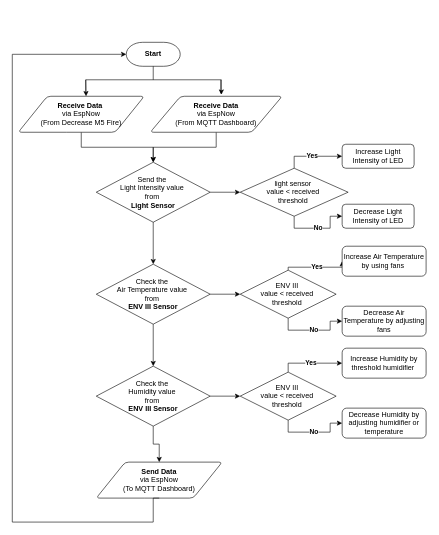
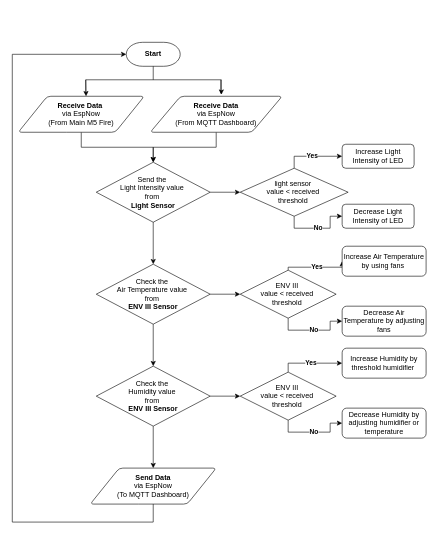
  <mxCell id="0" />
  <mxCell id="1" parent="0" />
  <mxCell id="2" value="Increase Light Intensity of LED" style="rounded=1;whiteSpace=wrap;html=1;fontSize=12;glass=0;strokeWidth=1;shadow=0;" parent="1" vertex="1"><mxGeometry x="570" y="240" width="120" height="40" as="geometry" /></mxCell>
  <mxCell id="3" value="&lt;b&gt;Start&lt;/b&gt;" style="strokeWidth=1;html=1;shape=mxgraph.flowchart.terminator;whiteSpace=wrap;" parent="1" vertex="1"><mxGeometry x="210" y="70" width="90" height="40" as="geometry" /></mxCell>
  <mxCell id="4" style="edgeStyle=orthogonalEdgeStyle;rounded=0;orthogonalLoop=1;jettySize=auto;html=1;exitX=0.5;exitY=1;exitDx=0;exitDy=0;" parent="1" source="5" target="11" edge="1"><mxGeometry relative="1" as="geometry" /></mxCell>
- <mxCell id="5" value="&lt;b&gt;Receive Data&amp;nbsp;&lt;/b&gt;&lt;div&gt;via EspNow&lt;div&gt;(From Decrease M5 Fire)&lt;/div&gt;&lt;/div&gt;" style="shape=parallelogram;html=1;strokeWidth=1;perimeter=parallelogramPerimeter;whiteSpace=wrap;rounded=1;arcSize=12;size=0.23;" parent="1" vertex="1"><mxGeometry x="30" y="160" width="210" height="60" as="geometry" /></mxCell>
+ <mxCell id="5" value="&lt;b&gt;Receive Data&amp;nbsp;&lt;/b&gt;&lt;div&gt;via EspNow&lt;div&gt;(From Main M5 Fire)&lt;/div&gt;&lt;/div&gt;" style="shape=parallelogram;html=1;strokeWidth=1;perimeter=parallelogramPerimeter;whiteSpace=wrap;rounded=1;arcSize=12;size=0.23;" parent="1" vertex="1"><mxGeometry x="30" y="160" width="210" height="60" as="geometry" /></mxCell>
  <mxCell id="6" style="edgeStyle=orthogonalEdgeStyle;rounded=0;orthogonalLoop=1;jettySize=auto;html=1;exitX=0.5;exitY=1;exitDx=0;exitDy=0;" parent="1" source="7" target="11" edge="1"><mxGeometry relative="1" as="geometry" /></mxCell>
  <mxCell id="7" value="&lt;b&gt;Receive Data&lt;/b&gt;&lt;div&gt;via EspNow&lt;b&gt;&lt;br&gt;&lt;/b&gt;&lt;div&gt;(From MQTT Dashboard)&lt;/div&gt;&lt;/div&gt;" style="shape=parallelogram;html=1;strokeWidth=1;perimeter=parallelogramPerimeter;whiteSpace=wrap;rounded=1;arcSize=12;size=0.23;" parent="1" vertex="1"><mxGeometry x="250" y="160" width="220" height="60" as="geometry" /></mxCell>
  <mxCell id="8" value="" style="strokeWidth=1;html=1;shape=mxgraph.flowchart.annotation_2;align=left;labelPosition=right;pointerEvents=1;rotation=90;" parent="1" vertex="1"><mxGeometry x="232.5" y="20" width="45" height="225" as="geometry" /></mxCell>
  <mxCell id="9" style="edgeStyle=orthogonalEdgeStyle;rounded=0;orthogonalLoop=1;jettySize=auto;html=1;exitX=0.5;exitY=1;exitDx=0;exitDy=0;exitPerimeter=0;entryX=0.538;entryY=0;entryDx=0;entryDy=0;entryPerimeter=0;" parent="1" source="8" target="5" edge="1"><mxGeometry relative="1" as="geometry" /></mxCell>
  <mxCell id="10" style="edgeStyle=orthogonalEdgeStyle;rounded=0;orthogonalLoop=1;jettySize=auto;html=1;exitX=0.5;exitY=0;exitDx=0;exitDy=0;exitPerimeter=0;entryX=0.539;entryY=-0.044;entryDx=0;entryDy=0;entryPerimeter=0;" parent="1" source="8" target="7" edge="1"><mxGeometry relative="1" as="geometry"><Array as="points"><mxPoint x="369" y="133" /></Array></mxGeometry></mxCell>
  <mxCell id="11" value="Send the&amp;nbsp;&lt;div&gt;Light Intensity value&amp;nbsp;&lt;div&gt;from&amp;nbsp;&lt;/div&gt;&lt;/div&gt;&lt;div&gt;&lt;b&gt;Light Sensor&lt;/b&gt;&lt;/div&gt;" style="strokeWidth=1;html=1;shape=mxgraph.flowchart.decision;whiteSpace=wrap;" parent="1" vertex="1"><mxGeometry x="160" y="270" width="190" height="100" as="geometry" /></mxCell>
  <mxCell id="12" value="&lt;b&gt;Yes&lt;/b&gt;" style="edgeStyle=orthogonalEdgeStyle;rounded=0;orthogonalLoop=1;jettySize=auto;html=1;exitX=0.5;exitY=0;exitDx=0;exitDy=0;exitPerimeter=0;entryX=0;entryY=0.5;entryDx=0;entryDy=0;" parent="1" source="14" target="2" edge="1"><mxGeometry relative="1" as="geometry" /></mxCell>
  <mxCell id="13" value="&lt;b&gt;No&lt;/b&gt;" style="edgeStyle=orthogonalEdgeStyle;rounded=0;orthogonalLoop=1;jettySize=auto;html=1;exitX=0.5;exitY=1;exitDx=0;exitDy=0;exitPerimeter=0;entryX=0;entryY=0.5;entryDx=0;entryDy=0;" parent="1" source="14" target="15" edge="1"><mxGeometry relative="1" as="geometry"><Array as="points"><mxPoint x="490" y="380" /><mxPoint x="550" y="380" /><mxPoint x="550" y="360" /></Array></mxGeometry></mxCell>
  <mxCell id="14" value="&lt;div&gt;&lt;span style=&quot;background-color: transparent; color: light-dark(rgb(0, 0, 0), rgb(255, 255, 255));&quot;&gt;light sensor&amp;nbsp;&lt;/span&gt;&lt;/div&gt;&lt;div&gt;value &amp;lt;&amp;nbsp;&lt;span style=&quot;background-color: transparent; color: light-dark(rgb(0, 0, 0), rgb(255, 255, 255));&quot;&gt;received&amp;nbsp;&lt;/span&gt;&lt;/div&gt;&lt;div&gt;&lt;span style=&quot;background-color: transparent; color: light-dark(rgb(0, 0, 0), rgb(255, 255, 255));&quot;&gt;threshold&amp;nbsp;&lt;/span&gt;&lt;/div&gt;" style="strokeWidth=1;html=1;shape=mxgraph.flowchart.decision;whiteSpace=wrap;" parent="1" vertex="1"><mxGeometry x="400" y="280" width="180" height="80" as="geometry" /></mxCell>
  <mxCell id="15" value="Decrease Light Intensity of LED" style="rounded=1;whiteSpace=wrap;html=1;fontSize=12;glass=0;strokeWidth=1;shadow=0;" parent="1" vertex="1"><mxGeometry x="570" y="340" width="120" height="40" as="geometry" /></mxCell>
  <mxCell id="16" value="&lt;b&gt;Yes&lt;/b&gt;" style="edgeStyle=orthogonalEdgeStyle;rounded=0;orthogonalLoop=1;jettySize=auto;html=1;exitX=0.5;exitY=0;exitDx=0;exitDy=0;exitPerimeter=0;entryX=0;entryY=0.5;entryDx=0;entryDy=0;" parent="1" source="18" target="19" edge="1"><mxGeometry relative="1" as="geometry"><Array as="points"><mxPoint x="480" y="445" /></Array></mxGeometry></mxCell>
  <mxCell id="17" value="&lt;b&gt;No&lt;/b&gt;" style="edgeStyle=orthogonalEdgeStyle;rounded=0;orthogonalLoop=1;jettySize=auto;html=1;exitX=0.5;exitY=1;exitDx=0;exitDy=0;exitPerimeter=0;entryX=0;entryY=0.5;entryDx=0;entryDy=0;" parent="1" source="18" target="20" edge="1"><mxGeometry relative="1" as="geometry"><Array as="points"><mxPoint x="480" y="550" /><mxPoint x="550" y="550" /><mxPoint x="550" y="535" /></Array></mxGeometry></mxCell>
  <mxCell id="18" value="&lt;div&gt;&lt;span style=&quot;background-color: transparent; color: light-dark(rgb(0, 0, 0), rgb(255, 255, 255));&quot;&gt;ENV III&amp;nbsp;&lt;/span&gt;&lt;/div&gt;&lt;div&gt;value &amp;lt;&amp;nbsp;&lt;span style=&quot;background-color: transparent; color: light-dark(rgb(0, 0, 0), rgb(255, 255, 255));&quot;&gt;received&amp;nbsp;&lt;/span&gt;&lt;/div&gt;&lt;div&gt;&lt;span style=&quot;background-color: transparent; color: light-dark(rgb(0, 0, 0), rgb(255, 255, 255));&quot;&gt;threshold&amp;nbsp;&lt;/span&gt;&lt;/div&gt;" style="strokeWidth=1;html=1;shape=mxgraph.flowchart.decision;whiteSpace=wrap;" parent="1" vertex="1"><mxGeometry x="400" y="450" width="160" height="80" as="geometry" /></mxCell>
  <mxCell id="19" value="Increase Air Temperature by using fans&amp;nbsp;" style="rounded=1;whiteSpace=wrap;html=1;fontSize=12;glass=0;strokeWidth=1;shadow=0;" parent="1" vertex="1"><mxGeometry x="570" y="410" width="140" height="50" as="geometry" /></mxCell>
  <mxCell id="20" value="Decrease Air Temperature by adjusting fans" style="rounded=1;whiteSpace=wrap;html=1;fontSize=12;glass=0;strokeWidth=1;shadow=0;" parent="1" vertex="1"><mxGeometry x="570" y="510" width="140" height="50" as="geometry" /></mxCell>
  <mxCell id="21" value="" style="edgeStyle=orthogonalEdgeStyle;rounded=0;orthogonalLoop=1;jettySize=auto;html=1;" parent="1" source="23" target="18" edge="1"><mxGeometry relative="1" as="geometry" /></mxCell>
  <mxCell id="22" value="" style="edgeStyle=orthogonalEdgeStyle;rounded=0;orthogonalLoop=1;jettySize=auto;html=1;" parent="1" source="23" target="26" edge="1"><mxGeometry relative="1" as="geometry" /></mxCell>
  <mxCell id="23" value="Check the&amp;nbsp;&lt;div&gt;Air Temperature value&amp;nbsp;&lt;div&gt;from&amp;nbsp;&lt;/div&gt;&lt;/div&gt;&lt;div&gt;&lt;b&gt;ENV III Sensor&lt;/b&gt;&lt;/div&gt;" style="strokeWidth=1;html=1;shape=mxgraph.flowchart.decision;whiteSpace=wrap;" parent="1" vertex="1"><mxGeometry x="160" y="440" width="190" height="100" as="geometry" /></mxCell>
  <mxCell id="24" value="" style="edgeStyle=orthogonalEdgeStyle;rounded=0;orthogonalLoop=1;jettySize=auto;html=1;" parent="1" source="26" target="31" edge="1"><mxGeometry relative="1" as="geometry" /></mxCell>
  <mxCell id="25" value="" style="edgeStyle=orthogonalEdgeStyle;rounded=0;orthogonalLoop=1;jettySize=auto;html=1;" parent="1" source="26" target="34" edge="1"><mxGeometry relative="1" as="geometry" /></mxCell>
  <mxCell id="26" value="Check the&amp;nbsp;&lt;div&gt;Humidity value&amp;nbsp;&lt;div&gt;from&amp;nbsp;&lt;/div&gt;&lt;/div&gt;&lt;div&gt;&lt;b&gt;ENV III Sensor&lt;/b&gt;&lt;/div&gt;" style="strokeWidth=1;html=1;shape=mxgraph.flowchart.decision;whiteSpace=wrap;" parent="1" vertex="1"><mxGeometry x="160" y="610" width="190" height="100" as="geometry" /></mxCell>
  <mxCell id="27" style="edgeStyle=orthogonalEdgeStyle;rounded=0;orthogonalLoop=1;jettySize=auto;html=1;exitX=1;exitY=0.5;exitDx=0;exitDy=0;exitPerimeter=0;entryX=0;entryY=0.5;entryDx=0;entryDy=0;entryPerimeter=0;" parent="1" source="11" target="14" edge="1"><mxGeometry relative="1" as="geometry" /></mxCell>
  <mxCell id="28" style="edgeStyle=orthogonalEdgeStyle;rounded=0;orthogonalLoop=1;jettySize=auto;html=1;exitX=0.5;exitY=1;exitDx=0;exitDy=0;exitPerimeter=0;entryX=0.5;entryY=0;entryDx=0;entryDy=0;entryPerimeter=0;" parent="1" source="11" target="23" edge="1"><mxGeometry relative="1" as="geometry" /></mxCell>
  <mxCell id="29" value="&lt;b&gt;Yes&lt;/b&gt;" style="edgeStyle=orthogonalEdgeStyle;rounded=0;orthogonalLoop=1;jettySize=auto;html=1;exitX=0.5;exitY=0;exitDx=0;exitDy=0;exitPerimeter=0;entryX=0;entryY=0.5;entryDx=0;entryDy=0;" parent="1" source="31" target="32" edge="1"><mxGeometry relative="1" as="geometry"><Array as="points"><mxPoint x="480" y="605" /></Array></mxGeometry></mxCell>
  <mxCell id="30" value="&lt;b&gt;No&lt;/b&gt;" style="edgeStyle=orthogonalEdgeStyle;rounded=0;orthogonalLoop=1;jettySize=auto;html=1;exitX=0.5;exitY=1;exitDx=0;exitDy=0;exitPerimeter=0;entryX=0;entryY=0.5;entryDx=0;entryDy=0;" parent="1" source="31" target="33" edge="1"><mxGeometry relative="1" as="geometry"><Array as="points"><mxPoint x="480" y="720" /><mxPoint x="550" y="720" /><mxPoint x="550" y="705" /></Array></mxGeometry></mxCell>
  <mxCell id="31" value="&lt;div&gt;&lt;span style=&quot;background-color: transparent; color: light-dark(rgb(0, 0, 0), rgb(255, 255, 255));&quot;&gt;ENV III&amp;nbsp;&lt;/span&gt;&lt;/div&gt;&lt;div&gt;value &amp;lt;&amp;nbsp;&lt;span style=&quot;background-color: transparent; color: light-dark(rgb(0, 0, 0), rgb(255, 255, 255));&quot;&gt;received&amp;nbsp;&lt;/span&gt;&lt;/div&gt;&lt;div&gt;&lt;span style=&quot;background-color: transparent; color: light-dark(rgb(0, 0, 0), rgb(255, 255, 255));&quot;&gt;threshold&amp;nbsp;&lt;/span&gt;&lt;/div&gt;" style="strokeWidth=1;html=1;shape=mxgraph.flowchart.decision;whiteSpace=wrap;" parent="1" vertex="1"><mxGeometry x="400" y="620" width="160" height="80" as="geometry" /></mxCell>
  <mxCell id="32" value="Increase Humidity by threshold humidifier&amp;nbsp;" style="rounded=1;whiteSpace=wrap;html=1;fontSize=12;glass=0;strokeWidth=1;shadow=0;" parent="1" vertex="1"><mxGeometry x="570" y="580" width="140" height="50" as="geometry" /></mxCell>
  <mxCell id="33" value="Decrease Humidity by adjusting humidifier or temperature" style="rounded=1;whiteSpace=wrap;html=1;fontSize=12;glass=0;strokeWidth=1;shadow=0;" parent="1" vertex="1"><mxGeometry x="570" y="680" width="140" height="50" as="geometry" /></mxCell>
- <mxCell id="34" value="&lt;b&gt;Send Data&lt;/b&gt;&lt;div&gt;via EspNow&lt;b&gt;&lt;br&gt;&lt;/b&gt;&lt;div&gt;(To MQTT Dashboard)&lt;/div&gt;&lt;/div&gt;" style="shape=parallelogram;html=1;strokeWidth=1;perimeter=parallelogramPerimeter;whiteSpace=wrap;rounded=1;arcSize=12;size=0.23;" parent="1" vertex="1"><mxGeometry x="160" y="770" width="210" height="60" as="geometry" /></mxCell>
+ <mxCell id="34" value="&lt;b&gt;Send Data&lt;/b&gt;&lt;div&gt;via EspNow&lt;b&gt;&lt;br&gt;&lt;/b&gt;&lt;div&gt;(To MQTT Dashboard)&lt;/div&gt;&lt;/div&gt;" style="shape=parallelogram;html=1;strokeWidth=1;perimeter=parallelogramPerimeter;whiteSpace=wrap;rounded=1;arcSize=12;size=0.23;" parent="1" vertex="1"><mxGeometry x="150" y="780" width="210" height="60" as="geometry" /></mxCell>
  <mxCell id="35" style="edgeStyle=orthogonalEdgeStyle;rounded=0;orthogonalLoop=1;jettySize=auto;html=1;exitX=0.5;exitY=1;exitDx=0;exitDy=0;entryX=0;entryY=0.5;entryDx=0;entryDy=0;entryPerimeter=0;" parent="1" source="34" target="3" edge="1"><mxGeometry relative="1" as="geometry"><Array as="points"><mxPoint x="255" y="870" /><mxPoint x="20" y="870" /><mxPoint x="20" y="90" /></Array></mxGeometry></mxCell>
